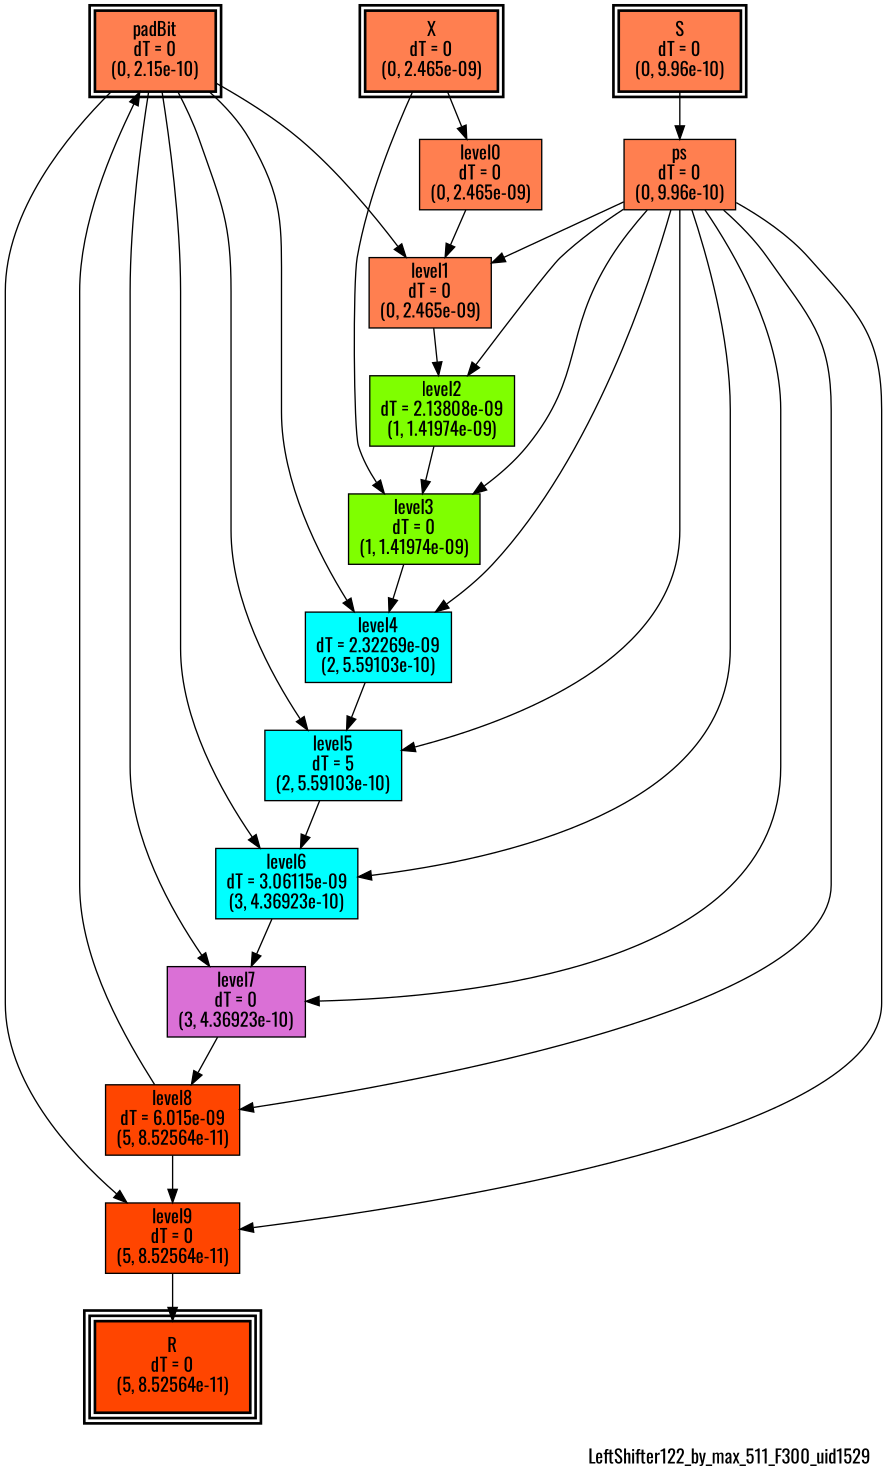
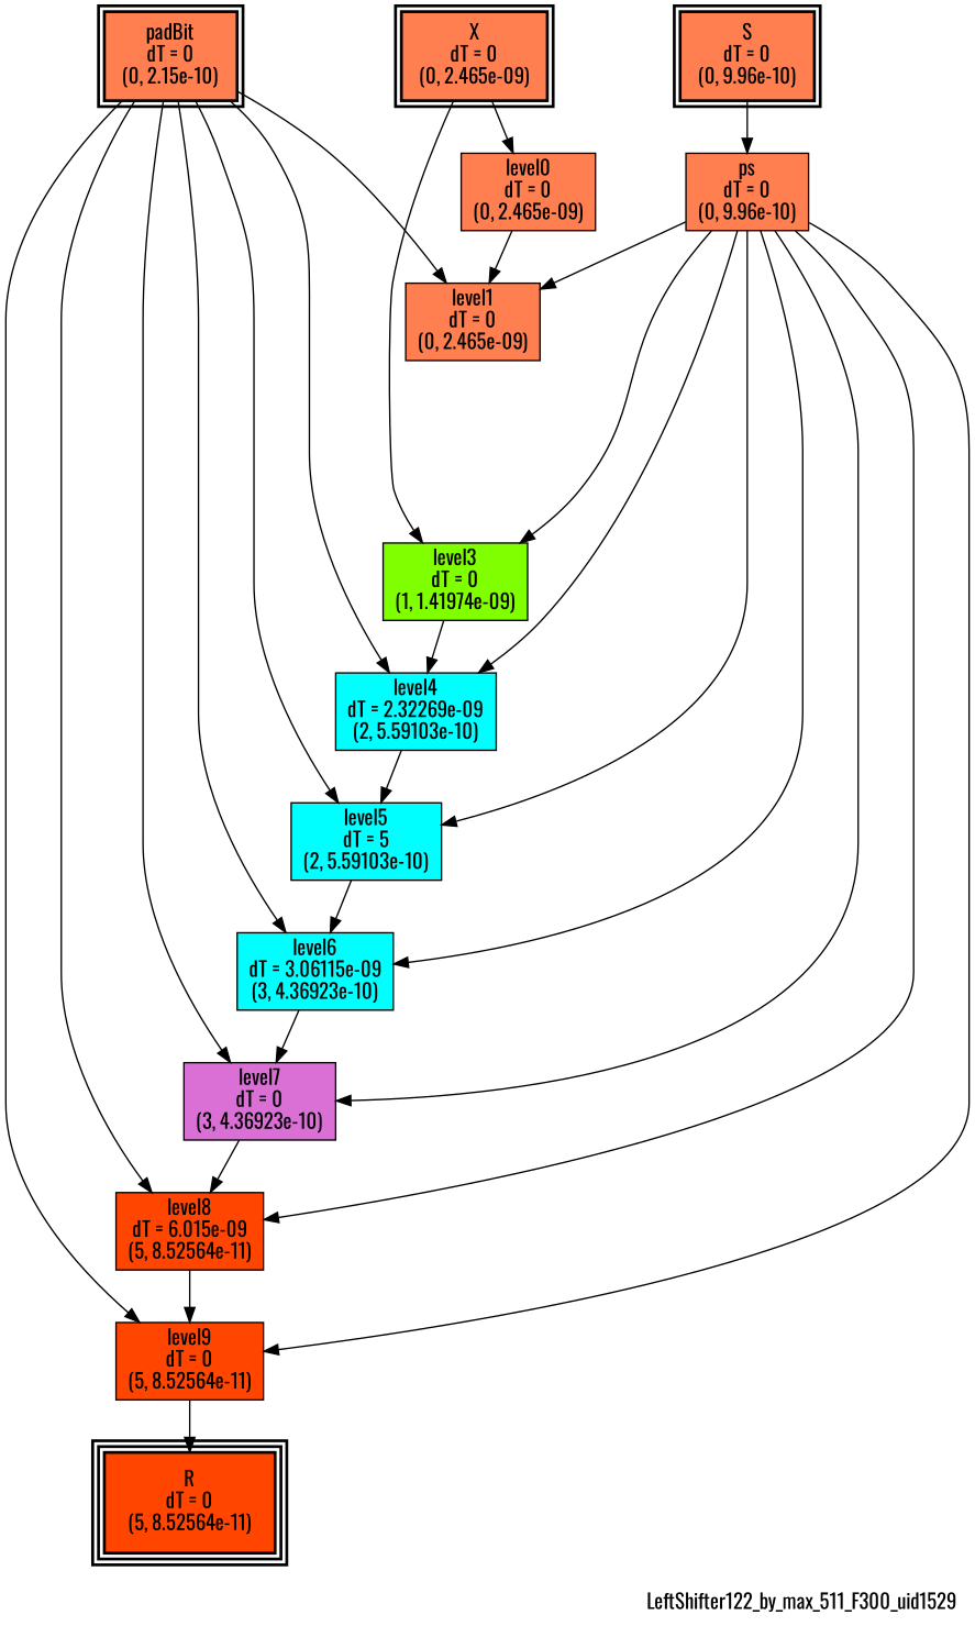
  digraph {
    fontname=Oswald
    label=LeftShifter122_by_max_511_F300_uid1529
    labeljust=right
    labelloc=bottom
    nodesep=0.25
    ranksep=0.5
    node [color=black fillcolor=coral fontname=Oswald peripheries=1 shape=box style=filled]
    edge [arrowhead=normal arrowsize=1.0 arrowtail=normal color=black dir=forward fontname=Oswald]
    n1 [label="X\ndT = 0\n(0, 2.465e-09)" peripheries=2 style="bold, filled"]
    n2 [label="S\ndT = 0\n(0, 9.96e-10)" peripheries=2 style="bold, filled"]
    n3 [label="padBit\ndT = 0\n(0, 2.15e-10)" peripheries=2 style="bold, filled"]
    n4 [fillcolor=orangered label="R\ndT = 0\n(5, 8.52564e-11)" peripheries=3 style="bold, filled"]
    n5 [label="level0\ndT = 0\n(0, 2.465e-09)"]
    n6 [fillcolor=chartreuse label="level3\ndT = 0\n(1, 1.41974e-09)"]
    n7 [label="ps\ndT = 0\n(0, 9.96e-10)"]
    n8 [label="level1\ndT = 0\n(0, 2.465e-09)"]
    n9 [fillcolor=cyan label="level4\ndT = 2.32269e-09\n(2, 5.59103e-10)"]
    n10 [fillcolor=cyan label="level5\ndT = 5\n(2, 5.59103e-10)"]
    n11 [fillcolor=cyan label="level6\ndT = 3.06115e-09\n(3, 4.36923e-10)"]
    n12 [fillcolor=orchid label="level7\ndT = 0\n(3, 4.36923e-10)"]
    n13 [fillcolor=orangered label="level8\ndT = 6.015e-09\n(5, 8.52564e-11)"]
    n14 [fillcolor=orangered label="level9\ndT = 0\n(5, 8.52564e-11)"]
-   n15 [fillcolor=chartreuse label="level2\ndT = 2.13808e-09\n(1, 1.41974e-09)"]
    subgraph sub_1 {
      rank=same
      n1
      n2
      n3
    }
    subgraph sub_2 {
      rank=same
      n4
    }
    n1 -> n5
    n1 -> n6
    n2 -> n7
    n3 -> n8
    n3 -> n9
    n3 -> n10
    n3 -> n11
    n3 -> n12
-   n13 -> n3
+   n3 -> n13
    n3 -> n14
    n5 -> n8
    n6 -> n9
    n7 -> n6
    n7 -> n8
    n7 -> n9
    n7 -> n10
    n7 -> n11
    n7 -> n12
    n7 -> n13
    n7 -> n14
-   n7 -> n15
-   n8 -> n15
    n9 -> n10
    n10 -> n11
    n11 -> n12
    n12 -> n13
    n13 -> n14
    n14 -> n4
-   n15 -> n6
  }
